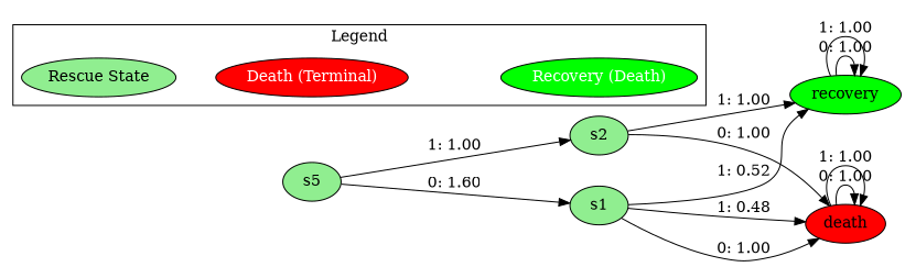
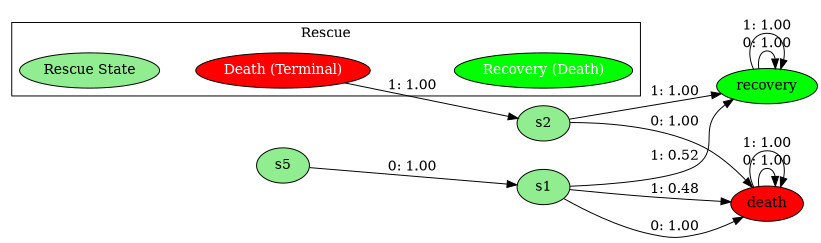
  digraph {
    rankdir=LR
    node [fillcolor=lightgreen style=filled]
    n1 [label="Rescue State"]
    n2 [fillcolor=red fontcolor=white label="Death (Terminal)"]
    n3 [fillcolor=green fontcolor=white label="Recovery (Death)"]
    n4 [fillcolor=red label=death]
    n5 [fillcolor=green label=recovery]
    n6 [label=s5]
    n7 [label=s1]
    n8 [label=s2]
    subgraph cluster_1 {
-     label=Legend
+     label=Rescue
      rank=same
      style=solid
      n1
      n2
      n3
    }
    n1 -> n2 [style=invis]
    n2 -> n3 [style=invis]
    n4 -> n4 [label="0: 1.00"]
    n4 -> n4 [label="1: 1.00"]
    n5 -> n5 [label="0: 1.00"]
    n5 -> n5 [label="1: 1.00"]
-   n6 -> n7 [label="0: 1.60"]
-   n6 -> n8 [label="1: 1.00"]
+   n6 -> n7 [label="0: 1.00"]
+   n2 -> n8 [label="1: 1.00"]
    n7 -> n4 [label="0: 1.00"]
    n7 -> n4 [label="1: 0.48"]
    n7 -> n5 [label="1: 0.52"]
    n8 -> n4 [label="0: 1.00"]
    n8 -> n5 [label="1: 1.00"]
  }
